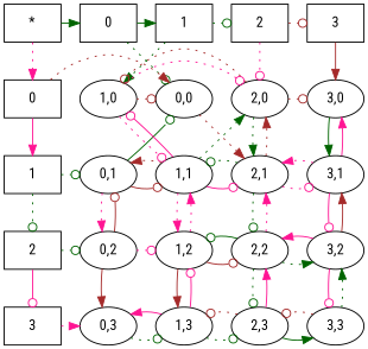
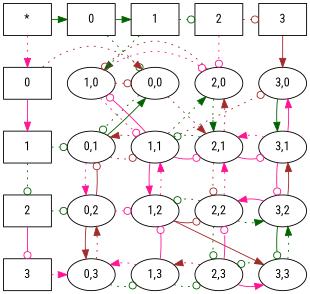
  digraph {
    fontname="Roboto Condensed"
    node [fontname="Roboto Condensed"]
    edge [arrowhead=odot color=darkgreen fontname="Roboto Condensed" style=dotted]
    n1 [label="*" shape=box]
    n2 [label=0 shape=box]
    n3 [label=1 shape=box]
    n4 [label=2 shape=box]
    n5 [label=3 shape=box]
    n6 [label="0,0"]
    n7 [label="1,0"]
    n8 [label="2,0"]
    n9 [label="3,0"]
    n10 [label=0 shape=box]
    n11 [label="0,1"]
    n12 [label="1,1"]
    n13 [label="2,1"]
    n14 [label="3,1"]
    n15 [label=1 shape=box]
    n16 [label="0,2"]
    n17 [label="1,2"]
    n18 [label="2,2"]
    n19 [label="3,2"]
    n20 [label=2 shape=box]
    n21 [label="0,3"]
    n22 [label="1,3"]
    n23 [label="2,3"]
    n24 [label="3,3"]
    n25 [label=3 shape=box]
    subgraph sub_1 {
      subgraph sub_2 {
        rank=same
        n1
        n2
        n3
        n4
        n5
      }
      subgraph sub_3 {
        n1
        n2
        n3
        n4
        n5
        subgraph sub_4 {
          rank=same
          n6
          n7
          n8
          n9
          n10
        }
        subgraph sub_5 {
          rank=same
          n11
          n12
          n13
          n14
          n15
        }
        subgraph sub_6 {
          rank=same
          n16
          n17
          n18
          n19
          n20
        }
        subgraph sub_7 {
          rank=same
          n21
          n22
          n23
          n24
          n25
        }
      }
    }
    n1 -> n2 [arrowhead=normal style=solid]
    n1 -> n10 [arrowhead=normal color=deeppink]
    n2 -> n3 [arrowhead=normal style=solid]
    n2 -> n6
    n3 -> n4
    n3 -> n7 [arrowhead=normal]
    n4 -> n5 [color=brown]
    n4 -> n8 [color=deeppink]
    n5 -> n9 [arrowhead=normal color=brown style=solid]
+   n6 -> n11
    n6 -> n13 [arrowhead=normal color=brown]
    n7 -> n6 [color=brown]
    n7 -> n8 [color=deeppink]
    n7 -> n12 [color=deeppink]
    n8 -> n7 [color=brown]
-   n8 -> n9 [color=brown]
+   n12 -> n9 [color=brown]
    n8 -> n13 [arrowhead=normal]
    n9 -> n14 [arrowhead=normal style=solid]
    n10 -> n6 [arrowhead=normal color=brown]
    n10 -> n15 [arrowhead=normal color=deeppink style=solid]
-   n11 -> n6 [style=solid]
-   n11 -> n12 [color=brown style=solid]
+   n11 -> n6 [arrowhead=normal style=solid]
+   n11 -> n12 [color=brown]
    n11 -> n16 [arrowhead=normal color=deeppink]
    n12 -> n7 [color=deeppink style=solid]
    n12 -> n8 [arrowhead=normal]
    n12 -> n11 [arrowhead=normal color=brown]
    n12 -> n13 [color=deeppink style=solid]
-   n12 -> n17 [arrowhead=normal color=deeppink]
+   n12 -> n17 [arrowhead=normal color=deeppink style=solid]
    n13 -> n8 [arrowhead=normal color=brown]
    n13 -> n12
-   n13 -> n14 [color=deeppink]
-   n13 -> n18
+   n13 -> n14 [color=deeppink style=solid]
+   n13 -> n18 [color=brown]
    n14 -> n9 [arrowhead=normal color=deeppink style=solid]
    n14 -> n13 [arrowhead=normal color=deeppink]
    n14 -> n19 [color=deeppink style=solid]
    n15 -> n11
    n15 -> n20
    n16 -> n11 [color=brown style=solid]
    n16 -> n17 [color=deeppink]
    n16 -> n21 [arrowhead=normal color=brown style=solid]
    n17 -> n12 [arrowhead=normal color=deeppink]
    n17 -> n18 [color=brown style=solid]
-   n17 -> n22 [arrowhead=normal color=brown style=solid]
+   n17 -> n24 [arrowhead=normal color=brown style=solid]
    n18 -> n13 [arrowhead=normal color=deeppink]
-   n18 -> n17 [style=solid]
+   n18 -> n17
    n18 -> n19 [arrowhead=normal]
    n18 -> n23
    n19 -> n14 [arrowhead=normal color=brown style=solid]
    n19 -> n18 [arrowhead=normal color=deeppink style=solid]
-   n19 -> n24 [color=deeppink style=solid]
+   n19 -> n24 [style=solid]
    n20 -> n16
    n20 -> n25 [color=deeppink style=solid]
+   n21 -> n16 [arrowhead=normal color=brown]
    n21 -> n22
    n22 -> n17 [color=deeppink style=solid]
-   n22 -> n21 [arrowhead=normal color=deeppink style=solid]
+   n22 -> n21 [arrowhead=normal color=deeppink]
    n22 -> n23
-   n23 -> n18 [arrowhead=normal color=deeppink style=solid]
-   n23 -> n22 [color=brown]
-   n23 -> n24 [arrowhead=normal style=solid]
+   n23 -> n18 [color=deeppink style=solid]
+   n23 -> n22 [arrowhead=normal color=brown]
+   n23 -> n24 [arrowhead=normal color=deeppink style=solid]
    n24 -> n19 [arrowhead=normal]
-   n24 -> n23 [color=brown]
+   n24 -> n23
    n25 -> n21 [arrowhead=normal color=deeppink]
  }
